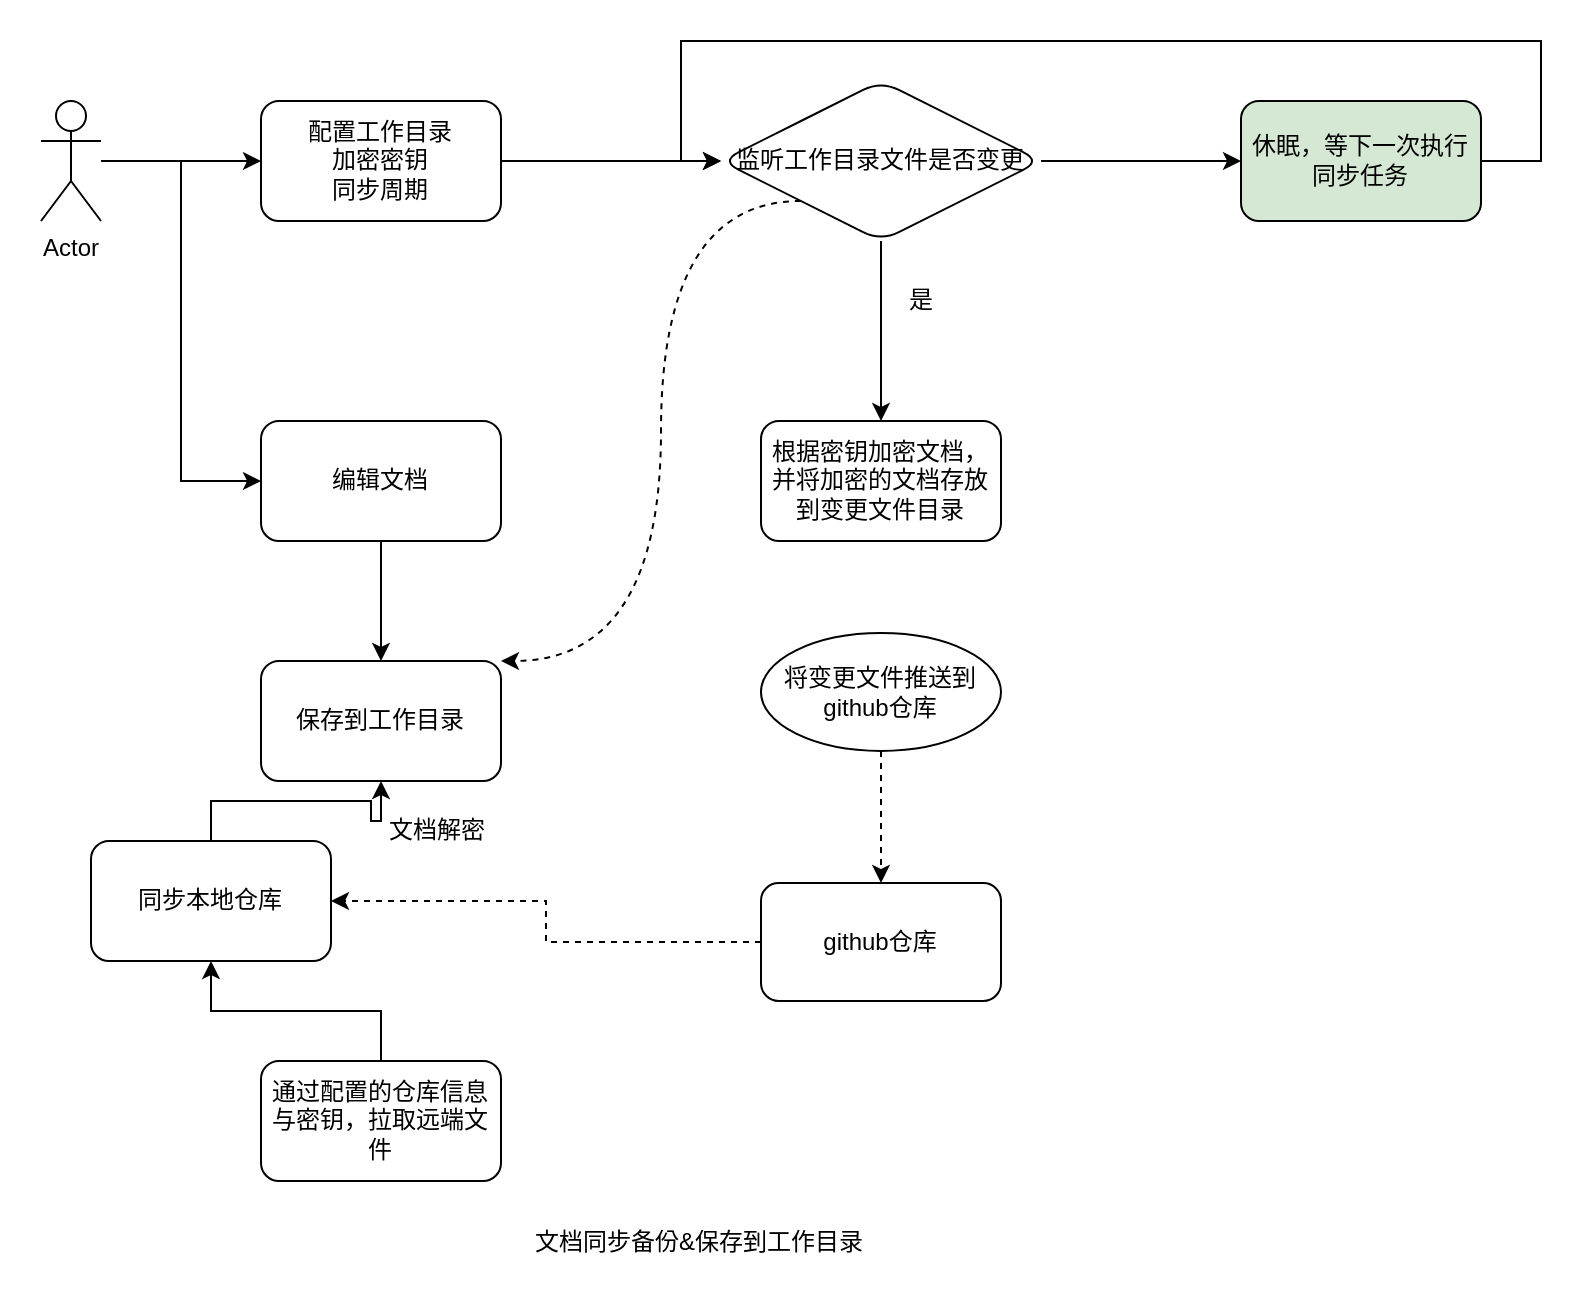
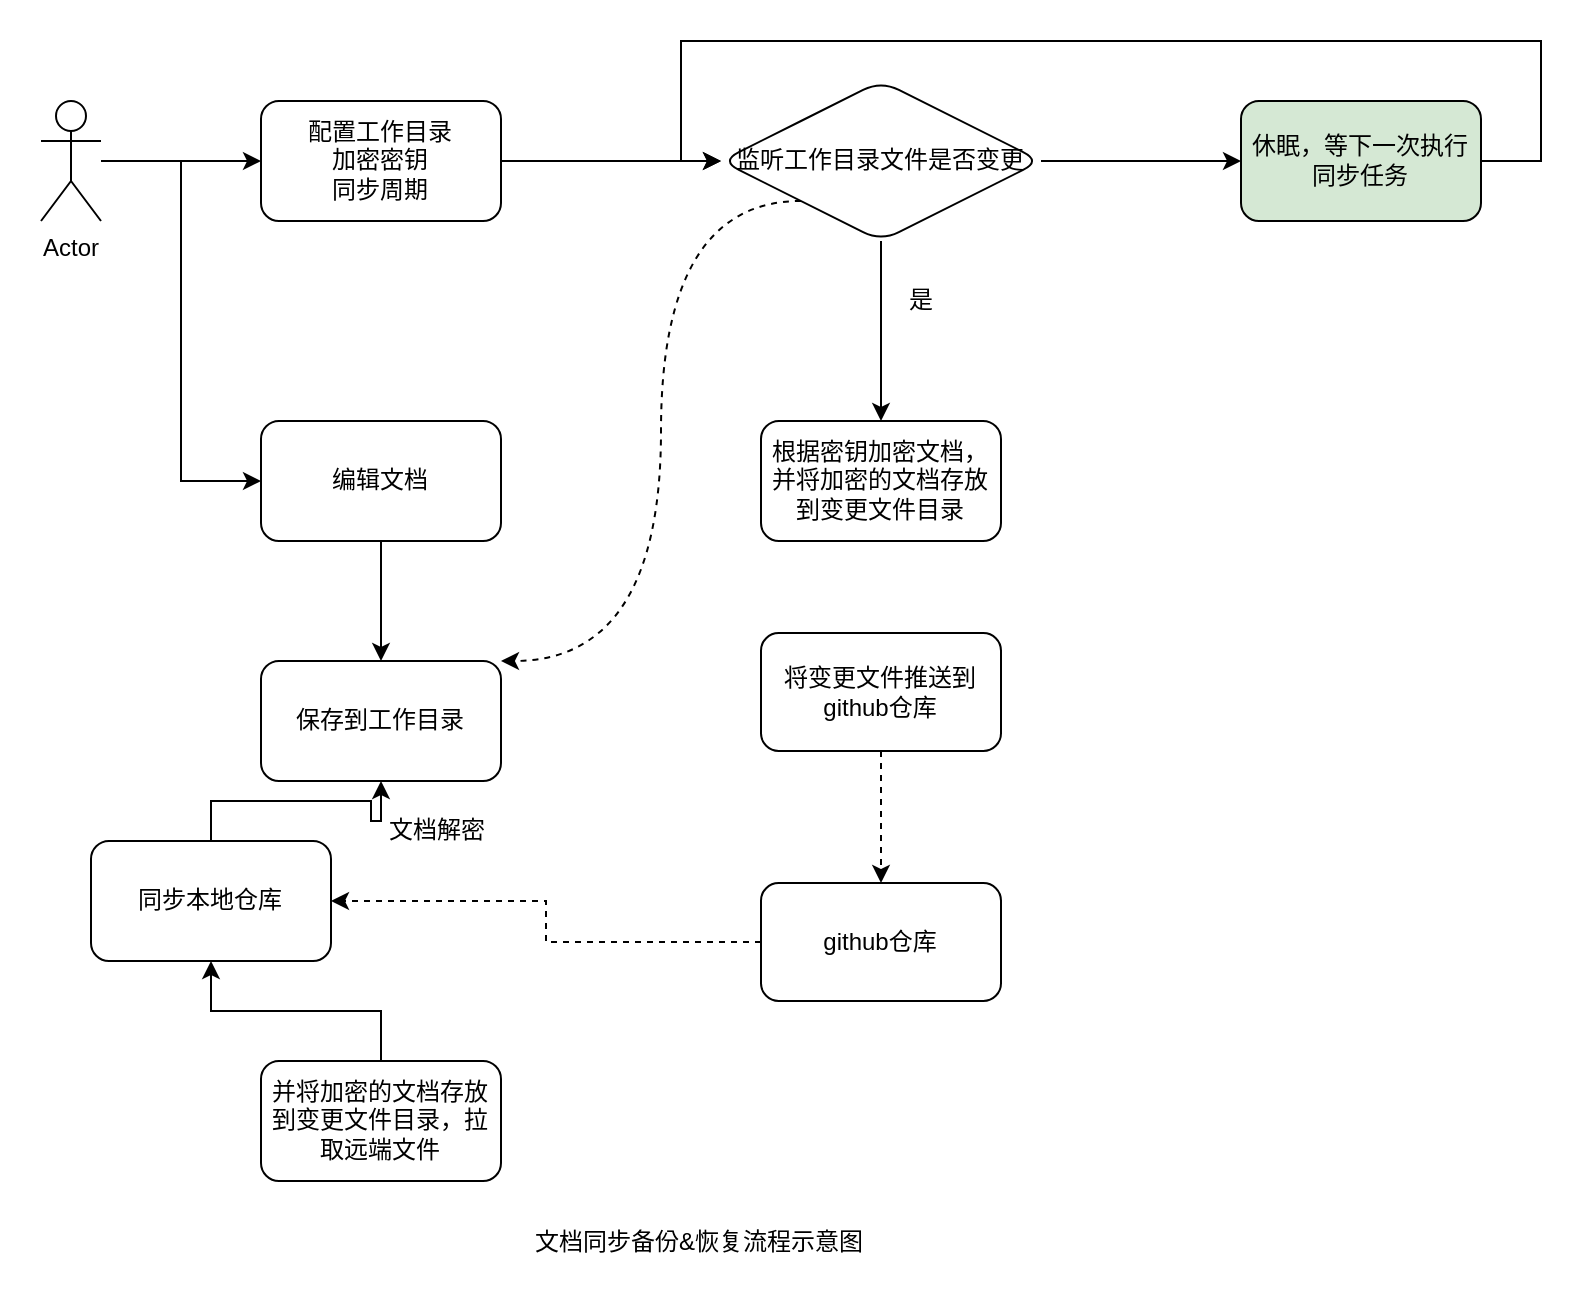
  <mxCell id="0" />
  <mxCell id="1" parent="0" />
  <mxCell id="2" value="" style="edgeStyle=orthogonalEdgeStyle;rounded=0;orthogonalLoop=1;jettySize=auto;html=1;" edge="1" parent="1" source="4" target="6"><mxGeometry relative="1" as="geometry" /></mxCell>
  <mxCell id="3" style="edgeStyle=orthogonalEdgeStyle;rounded=0;orthogonalLoop=1;jettySize=auto;html=1;entryX=0;entryY=0.5;entryDx=0;entryDy=0;" edge="1" parent="1" source="4" target="8"><mxGeometry relative="1" as="geometry" /></mxCell>
  <mxCell id="4" value="Actor" style="shape=umlActor;verticalLabelPosition=bottom;verticalAlign=top;html=1;outlineConnect=0;" vertex="1" parent="1"><mxGeometry x="20" y="50" width="30" height="60" as="geometry" /></mxCell>
  <mxCell id="5" value="" style="edgeStyle=orthogonalEdgeStyle;rounded=0;orthogonalLoop=1;jettySize=auto;html=1;" edge="1" parent="1" source="6" target="12"><mxGeometry relative="1" as="geometry" /></mxCell>
  <mxCell id="6" value="配置工作目录&lt;br&gt;加密密钥&lt;br&gt;同步周期" style="rounded=1;whiteSpace=wrap;html=1;" vertex="1" parent="1"><mxGeometry x="130" y="50" width="120" height="60" as="geometry" /></mxCell>
  <mxCell id="7" value="" style="edgeStyle=orthogonalEdgeStyle;rounded=0;orthogonalLoop=1;jettySize=auto;html=1;" edge="1" parent="1" source="8" target="9"><mxGeometry relative="1" as="geometry" /></mxCell>
  <mxCell id="8" value="编辑文档" style="rounded=1;whiteSpace=wrap;html=1;" vertex="1" parent="1"><mxGeometry x="130" y="210" width="120" height="60" as="geometry" /></mxCell>
  <mxCell id="9" value="保存到工作目录" style="whiteSpace=wrap;html=1;rounded=1;" vertex="1" parent="1"><mxGeometry x="130" y="330" width="120" height="60" as="geometry" /></mxCell>
  <mxCell id="10" value="" style="edgeStyle=orthogonalEdgeStyle;rounded=0;orthogonalLoop=1;jettySize=auto;html=1;" edge="1" parent="1" source="12" target="13"><mxGeometry relative="1" as="geometry" /></mxCell>
  <mxCell id="11" value="" style="edgeStyle=orthogonalEdgeStyle;rounded=0;orthogonalLoop=1;jettySize=auto;html=1;" edge="1" parent="1" source="12" target="18"><mxGeometry relative="1" as="geometry" /></mxCell>
  <mxCell id="12" value="&lt;span&gt;监听工作目录文件是否变更&lt;/span&gt;" style="rhombus;whiteSpace=wrap;html=1;rounded=1;" vertex="1" parent="1"><mxGeometry x="360" y="40" width="160" height="80" as="geometry" /></mxCell>
  <mxCell id="13" value="根据密钥加密文档，并将加密的文档存放到变更文件目录" style="whiteSpace=wrap;html=1;rounded=1;" vertex="1" parent="1"><mxGeometry x="380" y="210" width="120" height="60" as="geometry" /></mxCell>
  <mxCell id="14" style="edgeStyle=orthogonalEdgeStyle;rounded=0;orthogonalLoop=1;jettySize=auto;html=1;exitX=0.5;exitY=1;exitDx=0;exitDy=0;entryX=0.5;entryY=0;entryDx=0;entryDy=0;dashed=1;" edge="1" parent="1" source="15" target="26"><mxGeometry relative="1" as="geometry" /></mxCell>
- <mxCell id="15" value="将变更文件推送到github仓库" style="ellipse;whiteSpace=wrap;html=1;" vertex="1" parent="1"><mxGeometry x="380" y="316" width="120" height="59" as="geometry" /></mxCell>
+ <mxCell id="15" value="将变更文件推送到github仓库" style="whiteSpace=wrap;html=1;rounded=1;" vertex="1" parent="1"><mxGeometry x="380" y="316" width="120" height="59" as="geometry" /></mxCell>
  <mxCell id="16" value="是" style="text;html=1;align=center;verticalAlign=middle;resizable=0;points=[];autosize=1;strokeColor=none;fillColor=none;" vertex="1" parent="1"><mxGeometry x="445" y="140" width="30" height="20" as="geometry" /></mxCell>
  <mxCell id="17" style="edgeStyle=orthogonalEdgeStyle;rounded=0;orthogonalLoop=1;jettySize=auto;html=1;entryX=0;entryY=0.5;entryDx=0;entryDy=0;" edge="1" parent="1" source="18" target="12"><mxGeometry relative="1" as="geometry"><Array as="points"><mxPoint x="770" y="80" /><mxPoint x="770" y="20" /><mxPoint x="340" y="20" /><mxPoint x="340" y="80" /></Array></mxGeometry></mxCell>
  <mxCell id="18" value="休眠，等下一次执行同步任务" style="whiteSpace=wrap;html=1;rounded=1;fillColor=#d5e8d4;" vertex="1" parent="1"><mxGeometry x="620" y="50" width="120" height="60" as="geometry" /></mxCell>
  <mxCell id="19" value="" style="curved=1;endArrow=classic;html=1;rounded=0;edgeStyle=orthogonalEdgeStyle;entryX=1;entryY=0;entryDx=0;entryDy=0;exitX=0;exitY=1;exitDx=0;exitDy=0;dashed=1;" edge="1" parent="1" source="12" target="9"><mxGeometry width="50" height="50" relative="1" as="geometry"><mxPoint x="310" y="350" as="sourcePoint" /><mxPoint x="360" y="300" as="targetPoint" /><Array as="points"><mxPoint x="330" y="100" /><mxPoint x="330" y="330" /></Array></mxGeometry></mxCell>
  <mxCell id="20" value="" style="edgeStyle=orthogonalEdgeStyle;rounded=0;orthogonalLoop=1;jettySize=auto;html=1;" edge="1" parent="1" source="21" target="23"><mxGeometry relative="1" as="geometry" /></mxCell>
- <mxCell id="21" value="通过配置的仓库信息与密钥，拉取远端文件" style="rounded=1;whiteSpace=wrap;html=1;" vertex="1" parent="1"><mxGeometry x="130" y="530" width="120" height="60" as="geometry" /></mxCell>
+ <mxCell id="21" value="并将加密的文档存放到变更文件目录，拉取远端文件" style="rounded=1;whiteSpace=wrap;html=1;" vertex="1" parent="1"><mxGeometry x="130" y="530" width="120" height="60" as="geometry" /></mxCell>
  <mxCell id="22" value="" style="edgeStyle=orthogonalEdgeStyle;rounded=0;orthogonalLoop=1;jettySize=auto;html=1;" edge="1" parent="1" source="23" target="9"><mxGeometry relative="1" as="geometry" /></mxCell>
  <mxCell id="23" value="同步本地仓库" style="whiteSpace=wrap;html=1;rounded=1;" vertex="1" parent="1"><mxGeometry x="45" y="420" width="120" height="60" as="geometry" /></mxCell>
- <mxCell id="24" value="文档同步备份&amp;amp;保存到工作目录" style="text;html=1;align=center;verticalAlign=middle;resizable=0;points=[];autosize=1;strokeColor=none;fillColor=none;" vertex="1" parent="1"><mxGeometry x="262" y="612" width="174" height="18" as="geometry" /></mxCell>
+ <mxCell id="24" value="文档同步备份&amp;amp;恢复流程示意图" style="text;html=1;align=center;verticalAlign=middle;resizable=0;points=[];autosize=1;strokeColor=none;fillColor=none;" vertex="1" parent="1"><mxGeometry x="262" y="612" width="174" height="18" as="geometry" /></mxCell>
  <mxCell id="25" style="edgeStyle=orthogonalEdgeStyle;rounded=0;orthogonalLoop=1;jettySize=auto;html=1;exitX=0;exitY=0.5;exitDx=0;exitDy=0;entryX=1;entryY=0.5;entryDx=0;entryDy=0;dashed=1;" edge="1" parent="1" source="26" target="23"><mxGeometry relative="1" as="geometry" /></mxCell>
  <mxCell id="26" value="github仓库" style="whiteSpace=wrap;html=1;rounded=1;" vertex="1" parent="1"><mxGeometry x="380" y="441" width="120" height="59" as="geometry" /></mxCell>
  <mxCell id="27" value="文档解密" style="text;html=1;align=center;verticalAlign=middle;resizable=0;points=[];autosize=1;strokeColor=none;fillColor=none;" vertex="1" parent="1"><mxGeometry x="189" y="406" width="58" height="18" as="geometry" /></mxCell>
